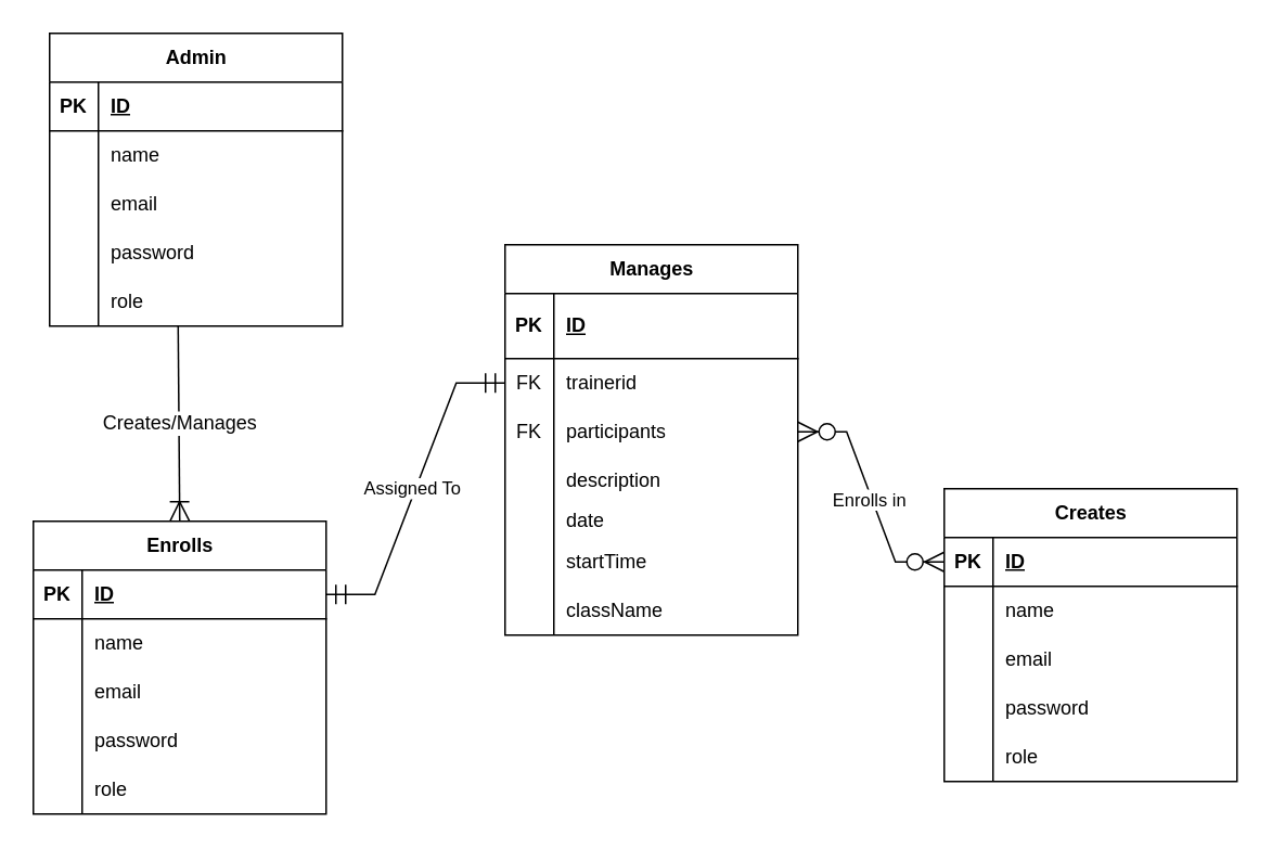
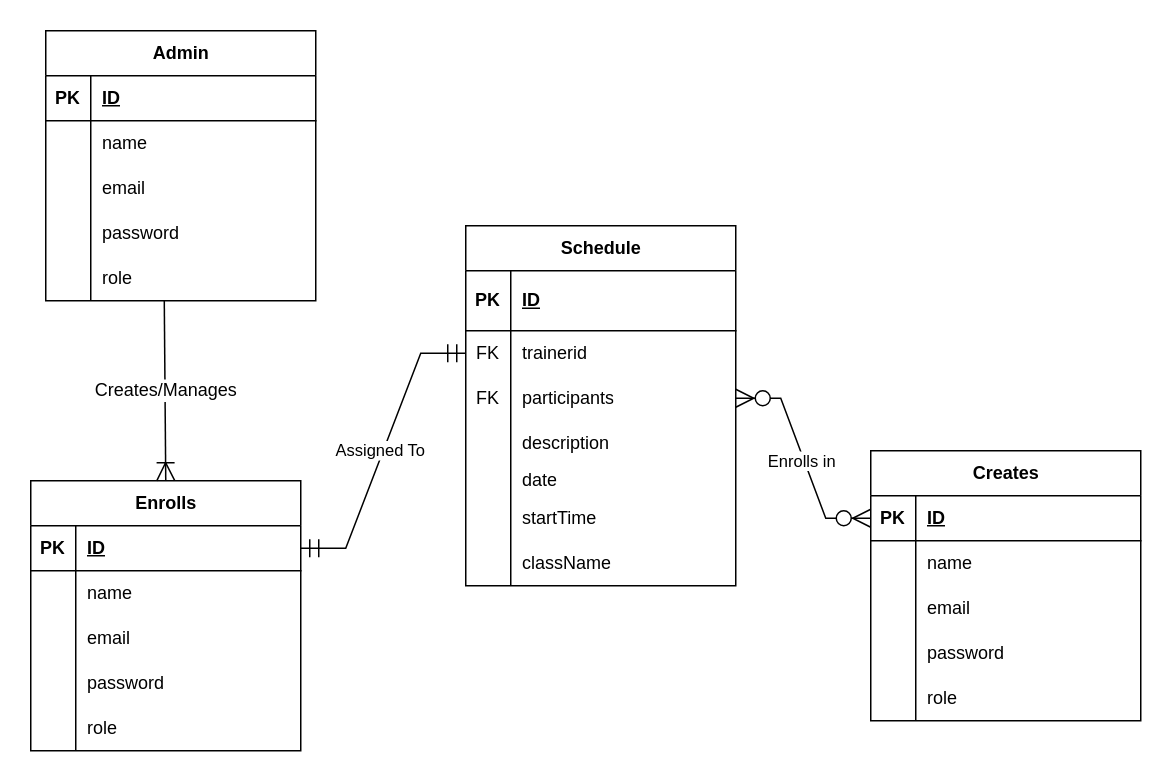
  <mxCell id="0" />
  <mxCell id="1" parent="0" />
  <mxCell id="2" value="Admin" style="shape=table;startSize=30;container=1;collapsible=1;childLayout=tableLayout;fixedRows=1;rowLines=0;fontStyle=1;align=center;resizeLast=1;html=1;" parent="1" vertex="1"><mxGeometry x="30" y="20" width="180" height="180" as="geometry" /></mxCell>
  <mxCell id="3" value="" style="shape=tableRow;horizontal=0;startSize=0;swimlaneHead=0;swimlaneBody=0;fillColor=none;collapsible=0;dropTarget=0;points=[[0,0.5],[1,0.5]];portConstraint=eastwest;top=0;left=0;right=0;bottom=1;" parent="2" vertex="1"><mxGeometry y="30" width="180" height="30" as="geometry" /></mxCell>
  <mxCell id="4" value="PK" style="shape=partialRectangle;connectable=0;fillColor=none;top=0;left=0;bottom=0;right=0;fontStyle=1;overflow=hidden;whiteSpace=wrap;html=1;" parent="3" vertex="1"><mxGeometry width="30" height="30" as="geometry"><mxRectangle width="30" height="30" as="alternateBounds" /></mxGeometry></mxCell>
  <mxCell id="5" value="ID" style="shape=partialRectangle;connectable=0;fillColor=none;top=0;left=0;bottom=0;right=0;align=left;spacingLeft=6;fontStyle=5;overflow=hidden;whiteSpace=wrap;html=1;" parent="3" vertex="1"><mxGeometry x="30" width="150" height="30" as="geometry"><mxRectangle width="150" height="30" as="alternateBounds" /></mxGeometry></mxCell>
  <mxCell id="6" value="" style="shape=tableRow;horizontal=0;startSize=0;swimlaneHead=0;swimlaneBody=0;fillColor=none;collapsible=0;dropTarget=0;points=[[0,0.5],[1,0.5]];portConstraint=eastwest;top=0;left=0;right=0;bottom=0;" parent="2" vertex="1"><mxGeometry y="60" width="180" height="30" as="geometry" /></mxCell>
  <mxCell id="7" value="" style="shape=partialRectangle;connectable=0;fillColor=none;top=0;left=0;bottom=0;right=0;editable=1;overflow=hidden;whiteSpace=wrap;html=1;" parent="6" vertex="1"><mxGeometry width="30" height="30" as="geometry"><mxRectangle width="30" height="30" as="alternateBounds" /></mxGeometry></mxCell>
  <mxCell id="8" value="name" style="shape=partialRectangle;connectable=0;fillColor=none;top=0;left=0;bottom=0;right=0;align=left;spacingLeft=6;overflow=hidden;whiteSpace=wrap;html=1;" parent="6" vertex="1"><mxGeometry x="30" width="150" height="30" as="geometry"><mxRectangle width="150" height="30" as="alternateBounds" /></mxGeometry></mxCell>
  <mxCell id="9" value="" style="shape=tableRow;horizontal=0;startSize=0;swimlaneHead=0;swimlaneBody=0;fillColor=none;collapsible=0;dropTarget=0;points=[[0,0.5],[1,0.5]];portConstraint=eastwest;top=0;left=0;right=0;bottom=0;" parent="2" vertex="1"><mxGeometry y="90" width="180" height="30" as="geometry" /></mxCell>
  <mxCell id="10" value="" style="shape=partialRectangle;connectable=0;fillColor=none;top=0;left=0;bottom=0;right=0;editable=1;overflow=hidden;whiteSpace=wrap;html=1;" parent="9" vertex="1"><mxGeometry width="30" height="30" as="geometry"><mxRectangle width="30" height="30" as="alternateBounds" /></mxGeometry></mxCell>
  <mxCell id="11" value="email&lt;span style=&quot;white-space: pre;&quot;&gt;&#09;&lt;/span&gt;" style="shape=partialRectangle;connectable=0;fillColor=none;top=0;left=0;bottom=0;right=0;align=left;spacingLeft=6;overflow=hidden;whiteSpace=wrap;html=1;" parent="9" vertex="1"><mxGeometry x="30" width="150" height="30" as="geometry"><mxRectangle width="150" height="30" as="alternateBounds" /></mxGeometry></mxCell>
  <mxCell id="12" value="" style="shape=tableRow;horizontal=0;startSize=0;swimlaneHead=0;swimlaneBody=0;fillColor=none;collapsible=0;dropTarget=0;points=[[0,0.5],[1,0.5]];portConstraint=eastwest;top=0;left=0;right=0;bottom=0;" parent="2" vertex="1"><mxGeometry y="120" width="180" height="30" as="geometry" /></mxCell>
  <mxCell id="13" value="" style="shape=partialRectangle;connectable=0;fillColor=none;top=0;left=0;bottom=0;right=0;editable=1;overflow=hidden;whiteSpace=wrap;html=1;" parent="12" vertex="1"><mxGeometry width="30" height="30" as="geometry"><mxRectangle width="30" height="30" as="alternateBounds" /></mxGeometry></mxCell>
  <mxCell id="14" value="password" style="shape=partialRectangle;connectable=0;fillColor=none;top=0;left=0;bottom=0;right=0;align=left;spacingLeft=6;overflow=hidden;whiteSpace=wrap;html=1;" parent="12" vertex="1"><mxGeometry x="30" width="150" height="30" as="geometry"><mxRectangle width="150" height="30" as="alternateBounds" /></mxGeometry></mxCell>
  <mxCell id="15" value="" style="shape=tableRow;horizontal=0;startSize=0;swimlaneHead=0;swimlaneBody=0;fillColor=none;collapsible=0;dropTarget=0;points=[[0,0.5],[1,0.5]];portConstraint=eastwest;top=0;left=0;right=0;bottom=0;" vertex="1" parent="2"><mxGeometry y="150" width="180" height="30" as="geometry" /></mxCell>
  <mxCell id="16" value="" style="shape=partialRectangle;connectable=0;fillColor=none;top=0;left=0;bottom=0;right=0;editable=1;overflow=hidden;whiteSpace=wrap;html=1;" vertex="1" parent="15"><mxGeometry width="30" height="30" as="geometry"><mxRectangle width="30" height="30" as="alternateBounds" /></mxGeometry></mxCell>
  <mxCell id="17" value="role" style="shape=partialRectangle;connectable=0;fillColor=none;top=0;left=0;bottom=0;right=0;align=left;spacingLeft=6;overflow=hidden;whiteSpace=wrap;html=1;" vertex="1" parent="15"><mxGeometry x="30" width="150" height="30" as="geometry"><mxRectangle width="150" height="30" as="alternateBounds" /></mxGeometry></mxCell>
  <mxCell id="18" value="Enrolls" style="shape=table;startSize=30;container=1;collapsible=1;childLayout=tableLayout;fixedRows=1;rowLines=0;fontStyle=1;align=center;resizeLast=1;html=1;" vertex="1" parent="1"><mxGeometry x="20" y="320" width="180" height="180" as="geometry" /></mxCell>
  <mxCell id="19" value="" style="shape=tableRow;horizontal=0;startSize=0;swimlaneHead=0;swimlaneBody=0;fillColor=none;collapsible=0;dropTarget=0;points=[[0,0.5],[1,0.5]];portConstraint=eastwest;top=0;left=0;right=0;bottom=1;" vertex="1" parent="18"><mxGeometry y="30" width="180" height="30" as="geometry" /></mxCell>
  <mxCell id="20" value="PK" style="shape=partialRectangle;connectable=0;fillColor=none;top=0;left=0;bottom=0;right=0;fontStyle=1;overflow=hidden;whiteSpace=wrap;html=1;" vertex="1" parent="19"><mxGeometry width="30" height="30" as="geometry"><mxRectangle width="30" height="30" as="alternateBounds" /></mxGeometry></mxCell>
  <mxCell id="21" value="ID" style="shape=partialRectangle;connectable=0;fillColor=none;top=0;left=0;bottom=0;right=0;align=left;spacingLeft=6;fontStyle=5;overflow=hidden;whiteSpace=wrap;html=1;" vertex="1" parent="19"><mxGeometry x="30" width="150" height="30" as="geometry"><mxRectangle width="150" height="30" as="alternateBounds" /></mxGeometry></mxCell>
  <mxCell id="22" value="" style="shape=tableRow;horizontal=0;startSize=0;swimlaneHead=0;swimlaneBody=0;fillColor=none;collapsible=0;dropTarget=0;points=[[0,0.5],[1,0.5]];portConstraint=eastwest;top=0;left=0;right=0;bottom=0;" vertex="1" parent="18"><mxGeometry y="60" width="180" height="30" as="geometry" /></mxCell>
  <mxCell id="23" value="" style="shape=partialRectangle;connectable=0;fillColor=none;top=0;left=0;bottom=0;right=0;editable=1;overflow=hidden;whiteSpace=wrap;html=1;" vertex="1" parent="22"><mxGeometry width="30" height="30" as="geometry"><mxRectangle width="30" height="30" as="alternateBounds" /></mxGeometry></mxCell>
  <mxCell id="24" value="name" style="shape=partialRectangle;connectable=0;fillColor=none;top=0;left=0;bottom=0;right=0;align=left;spacingLeft=6;overflow=hidden;whiteSpace=wrap;html=1;" vertex="1" parent="22"><mxGeometry x="30" width="150" height="30" as="geometry"><mxRectangle width="150" height="30" as="alternateBounds" /></mxGeometry></mxCell>
  <mxCell id="25" value="" style="shape=tableRow;horizontal=0;startSize=0;swimlaneHead=0;swimlaneBody=0;fillColor=none;collapsible=0;dropTarget=0;points=[[0,0.5],[1,0.5]];portConstraint=eastwest;top=0;left=0;right=0;bottom=0;" vertex="1" parent="18"><mxGeometry y="90" width="180" height="30" as="geometry" /></mxCell>
  <mxCell id="26" value="" style="shape=partialRectangle;connectable=0;fillColor=none;top=0;left=0;bottom=0;right=0;editable=1;overflow=hidden;whiteSpace=wrap;html=1;" vertex="1" parent="25"><mxGeometry width="30" height="30" as="geometry"><mxRectangle width="30" height="30" as="alternateBounds" /></mxGeometry></mxCell>
  <mxCell id="27" value="email&lt;span style=&quot;white-space: pre;&quot;&gt;&#09;&lt;/span&gt;" style="shape=partialRectangle;connectable=0;fillColor=none;top=0;left=0;bottom=0;right=0;align=left;spacingLeft=6;overflow=hidden;whiteSpace=wrap;html=1;" vertex="1" parent="25"><mxGeometry x="30" width="150" height="30" as="geometry"><mxRectangle width="150" height="30" as="alternateBounds" /></mxGeometry></mxCell>
  <mxCell id="28" value="" style="shape=tableRow;horizontal=0;startSize=0;swimlaneHead=0;swimlaneBody=0;fillColor=none;collapsible=0;dropTarget=0;points=[[0,0.5],[1,0.5]];portConstraint=eastwest;top=0;left=0;right=0;bottom=0;" vertex="1" parent="18"><mxGeometry y="120" width="180" height="30" as="geometry" /></mxCell>
  <mxCell id="29" value="" style="shape=partialRectangle;connectable=0;fillColor=none;top=0;left=0;bottom=0;right=0;editable=1;overflow=hidden;whiteSpace=wrap;html=1;" vertex="1" parent="28"><mxGeometry width="30" height="30" as="geometry"><mxRectangle width="30" height="30" as="alternateBounds" /></mxGeometry></mxCell>
  <mxCell id="30" value="password" style="shape=partialRectangle;connectable=0;fillColor=none;top=0;left=0;bottom=0;right=0;align=left;spacingLeft=6;overflow=hidden;whiteSpace=wrap;html=1;" vertex="1" parent="28"><mxGeometry x="30" width="150" height="30" as="geometry"><mxRectangle width="150" height="30" as="alternateBounds" /></mxGeometry></mxCell>
  <mxCell id="31" value="" style="shape=tableRow;horizontal=0;startSize=0;swimlaneHead=0;swimlaneBody=0;fillColor=none;collapsible=0;dropTarget=0;points=[[0,0.5],[1,0.5]];portConstraint=eastwest;top=0;left=0;right=0;bottom=0;" vertex="1" parent="18"><mxGeometry y="150" width="180" height="30" as="geometry" /></mxCell>
  <mxCell id="32" value="" style="shape=partialRectangle;connectable=0;fillColor=none;top=0;left=0;bottom=0;right=0;editable=1;overflow=hidden;whiteSpace=wrap;html=1;" vertex="1" parent="31"><mxGeometry width="30" height="30" as="geometry"><mxRectangle width="30" height="30" as="alternateBounds" /></mxGeometry></mxCell>
  <mxCell id="33" value="role" style="shape=partialRectangle;connectable=0;fillColor=none;top=0;left=0;bottom=0;right=0;align=left;spacingLeft=6;overflow=hidden;whiteSpace=wrap;html=1;" vertex="1" parent="31"><mxGeometry x="30" width="150" height="30" as="geometry"><mxRectangle width="150" height="30" as="alternateBounds" /></mxGeometry></mxCell>
  <mxCell id="34" value="Creates" style="shape=table;startSize=30;container=1;collapsible=1;childLayout=tableLayout;fixedRows=1;rowLines=0;fontStyle=1;align=center;resizeLast=1;html=1;" vertex="1" parent="1"><mxGeometry x="580" y="300" width="180" height="180" as="geometry" /></mxCell>
  <mxCell id="35" value="" style="shape=tableRow;horizontal=0;startSize=0;swimlaneHead=0;swimlaneBody=0;fillColor=none;collapsible=0;dropTarget=0;points=[[0,0.5],[1,0.5]];portConstraint=eastwest;top=0;left=0;right=0;bottom=1;" vertex="1" parent="34"><mxGeometry y="30" width="180" height="30" as="geometry" /></mxCell>
  <mxCell id="36" value="PK" style="shape=partialRectangle;connectable=0;fillColor=none;top=0;left=0;bottom=0;right=0;fontStyle=1;overflow=hidden;whiteSpace=wrap;html=1;" vertex="1" parent="35"><mxGeometry width="30" height="30" as="geometry"><mxRectangle width="30" height="30" as="alternateBounds" /></mxGeometry></mxCell>
  <mxCell id="37" value="ID" style="shape=partialRectangle;connectable=0;fillColor=none;top=0;left=0;bottom=0;right=0;align=left;spacingLeft=6;fontStyle=5;overflow=hidden;whiteSpace=wrap;html=1;" vertex="1" parent="35"><mxGeometry x="30" width="150" height="30" as="geometry"><mxRectangle width="150" height="30" as="alternateBounds" /></mxGeometry></mxCell>
  <mxCell id="38" value="" style="shape=tableRow;horizontal=0;startSize=0;swimlaneHead=0;swimlaneBody=0;fillColor=none;collapsible=0;dropTarget=0;points=[[0,0.5],[1,0.5]];portConstraint=eastwest;top=0;left=0;right=0;bottom=0;" vertex="1" parent="34"><mxGeometry y="60" width="180" height="30" as="geometry" /></mxCell>
  <mxCell id="39" value="" style="shape=partialRectangle;connectable=0;fillColor=none;top=0;left=0;bottom=0;right=0;editable=1;overflow=hidden;whiteSpace=wrap;html=1;" vertex="1" parent="38"><mxGeometry width="30" height="30" as="geometry"><mxRectangle width="30" height="30" as="alternateBounds" /></mxGeometry></mxCell>
  <mxCell id="40" value="name" style="shape=partialRectangle;connectable=0;fillColor=none;top=0;left=0;bottom=0;right=0;align=left;spacingLeft=6;overflow=hidden;whiteSpace=wrap;html=1;" vertex="1" parent="38"><mxGeometry x="30" width="150" height="30" as="geometry"><mxRectangle width="150" height="30" as="alternateBounds" /></mxGeometry></mxCell>
  <mxCell id="41" value="" style="shape=tableRow;horizontal=0;startSize=0;swimlaneHead=0;swimlaneBody=0;fillColor=none;collapsible=0;dropTarget=0;points=[[0,0.5],[1,0.5]];portConstraint=eastwest;top=0;left=0;right=0;bottom=0;" vertex="1" parent="34"><mxGeometry y="90" width="180" height="30" as="geometry" /></mxCell>
  <mxCell id="42" value="" style="shape=partialRectangle;connectable=0;fillColor=none;top=0;left=0;bottom=0;right=0;editable=1;overflow=hidden;whiteSpace=wrap;html=1;" vertex="1" parent="41"><mxGeometry width="30" height="30" as="geometry"><mxRectangle width="30" height="30" as="alternateBounds" /></mxGeometry></mxCell>
  <mxCell id="43" value="email&lt;span style=&quot;white-space: pre;&quot;&gt;&#09;&lt;/span&gt;" style="shape=partialRectangle;connectable=0;fillColor=none;top=0;left=0;bottom=0;right=0;align=left;spacingLeft=6;overflow=hidden;whiteSpace=wrap;html=1;" vertex="1" parent="41"><mxGeometry x="30" width="150" height="30" as="geometry"><mxRectangle width="150" height="30" as="alternateBounds" /></mxGeometry></mxCell>
  <mxCell id="44" value="" style="shape=tableRow;horizontal=0;startSize=0;swimlaneHead=0;swimlaneBody=0;fillColor=none;collapsible=0;dropTarget=0;points=[[0,0.5],[1,0.5]];portConstraint=eastwest;top=0;left=0;right=0;bottom=0;" vertex="1" parent="34"><mxGeometry y="120" width="180" height="30" as="geometry" /></mxCell>
  <mxCell id="45" value="" style="shape=partialRectangle;connectable=0;fillColor=none;top=0;left=0;bottom=0;right=0;editable=1;overflow=hidden;whiteSpace=wrap;html=1;" vertex="1" parent="44"><mxGeometry width="30" height="30" as="geometry"><mxRectangle width="30" height="30" as="alternateBounds" /></mxGeometry></mxCell>
  <mxCell id="46" value="password" style="shape=partialRectangle;connectable=0;fillColor=none;top=0;left=0;bottom=0;right=0;align=left;spacingLeft=6;overflow=hidden;whiteSpace=wrap;html=1;" vertex="1" parent="44"><mxGeometry x="30" width="150" height="30" as="geometry"><mxRectangle width="150" height="30" as="alternateBounds" /></mxGeometry></mxCell>
  <mxCell id="47" value="" style="shape=tableRow;horizontal=0;startSize=0;swimlaneHead=0;swimlaneBody=0;fillColor=none;collapsible=0;dropTarget=0;points=[[0,0.5],[1,0.5]];portConstraint=eastwest;top=0;left=0;right=0;bottom=0;" vertex="1" parent="34"><mxGeometry y="150" width="180" height="30" as="geometry" /></mxCell>
  <mxCell id="48" value="" style="shape=partialRectangle;connectable=0;fillColor=none;top=0;left=0;bottom=0;right=0;editable=1;overflow=hidden;whiteSpace=wrap;html=1;" vertex="1" parent="47"><mxGeometry width="30" height="30" as="geometry"><mxRectangle width="30" height="30" as="alternateBounds" /></mxGeometry></mxCell>
  <mxCell id="49" value="role" style="shape=partialRectangle;connectable=0;fillColor=none;top=0;left=0;bottom=0;right=0;align=left;spacingLeft=6;overflow=hidden;whiteSpace=wrap;html=1;" vertex="1" parent="47"><mxGeometry x="30" width="150" height="30" as="geometry"><mxRectangle width="150" height="30" as="alternateBounds" /></mxGeometry></mxCell>
  <mxCell id="50" value="" style="edgeStyle=entityRelationEdgeStyle;fontSize=12;html=1;endArrow=ERzeroToMany;endFill=1;startArrow=ERzeroToMany;rounded=0;entryX=0;entryY=0.5;entryDx=0;entryDy=0;exitX=1;exitY=0.5;exitDx=0;exitDy=0;endSize=10;startSize=10;" edge="1" parent="1" source="61" target="35"><mxGeometry width="100" height="100" relative="1" as="geometry"><mxPoint x="480" y="260" as="sourcePoint" /><mxPoint x="580" y="345" as="targetPoint" /><Array as="points"><mxPoint x="710" y="320" /><mxPoint x="570" y="360" /><mxPoint x="560" y="380" /></Array></mxGeometry></mxCell>
  <mxCell id="51" value="Enrolls in" style="edgeLabel;html=1;align=center;verticalAlign=middle;resizable=0;points=[];" vertex="1" connectable="0" parent="50"><mxGeometry x="0.021" y="-2" relative="1" as="geometry"><mxPoint as="offset" /></mxGeometry></mxCell>
  <mxCell id="52" value="" style="edgeStyle=entityRelationEdgeStyle;fontSize=12;html=1;endArrow=ERmandOne;startArrow=ERmandOne;rounded=0;entryX=0;entryY=0.5;entryDx=0;entryDy=0;endSize=10;startSize=10;" edge="1" parent="1" source="19" target="58"><mxGeometry width="100" height="100" relative="1" as="geometry"><mxPoint x="320" y="380" as="sourcePoint" /><mxPoint x="300" y="235" as="targetPoint" /><Array as="points"><mxPoint x="300" y="390" /><mxPoint x="280" y="360" /></Array></mxGeometry></mxCell>
  <mxCell id="53" value="Assigned To" style="edgeLabel;html=1;align=center;verticalAlign=middle;resizable=0;points=[];" vertex="1" connectable="0" parent="52"><mxGeometry x="-0.007" y="2" relative="1" as="geometry"><mxPoint as="offset" /></mxGeometry></mxCell>
- <mxCell id="54" value="Manages" style="shape=table;startSize=30;container=1;collapsible=1;childLayout=tableLayout;fixedRows=1;rowLines=0;fontStyle=1;align=center;resizeLast=1;html=1;" vertex="1" parent="1"><mxGeometry x="310" y="150" width="180" height="240" as="geometry" /></mxCell>
+ <mxCell id="54" value="Schedule" style="shape=table;startSize=30;container=1;collapsible=1;childLayout=tableLayout;fixedRows=1;rowLines=0;fontStyle=1;align=center;resizeLast=1;html=1;" vertex="1" parent="1"><mxGeometry x="310" y="150" width="180" height="240" as="geometry" /></mxCell>
  <mxCell id="55" value="" style="shape=tableRow;horizontal=0;startSize=0;swimlaneHead=0;swimlaneBody=0;fillColor=none;collapsible=0;dropTarget=0;points=[[0,0.5],[1,0.5]];portConstraint=eastwest;top=0;left=0;right=0;bottom=1;" vertex="1" parent="54"><mxGeometry y="30" width="180" height="40" as="geometry" /></mxCell>
  <mxCell id="56" value="PK" style="shape=partialRectangle;connectable=0;fillColor=none;top=0;left=0;bottom=0;right=0;fontStyle=1;overflow=hidden;whiteSpace=wrap;html=1;" vertex="1" parent="55"><mxGeometry width="30" height="40" as="geometry"><mxRectangle width="30" height="40" as="alternateBounds" /></mxGeometry></mxCell>
  <mxCell id="57" value="ID" style="shape=partialRectangle;connectable=0;fillColor=none;top=0;left=0;bottom=0;right=0;align=left;spacingLeft=6;fontStyle=5;overflow=hidden;whiteSpace=wrap;html=1;" vertex="1" parent="55"><mxGeometry x="30" width="150" height="40" as="geometry"><mxRectangle width="150" height="40" as="alternateBounds" /></mxGeometry></mxCell>
  <mxCell id="58" value="" style="shape=tableRow;horizontal=0;startSize=0;swimlaneHead=0;swimlaneBody=0;fillColor=none;collapsible=0;dropTarget=0;points=[[0,0.5],[1,0.5]];portConstraint=eastwest;top=0;left=0;right=0;bottom=0;" vertex="1" parent="54"><mxGeometry y="70" width="180" height="30" as="geometry" /></mxCell>
  <mxCell id="59" value="FK" style="shape=partialRectangle;connectable=0;fillColor=none;top=0;left=0;bottom=0;right=0;fontStyle=0;overflow=hidden;whiteSpace=wrap;html=1;" vertex="1" parent="58"><mxGeometry width="30" height="30" as="geometry"><mxRectangle width="30" height="30" as="alternateBounds" /></mxGeometry></mxCell>
  <mxCell id="60" value="trainerid" style="shape=partialRectangle;connectable=0;fillColor=none;top=0;left=0;bottom=0;right=0;align=left;spacingLeft=6;fontStyle=0;overflow=hidden;whiteSpace=wrap;html=1;" vertex="1" parent="58"><mxGeometry x="30" width="150" height="30" as="geometry"><mxRectangle width="150" height="30" as="alternateBounds" /></mxGeometry></mxCell>
  <mxCell id="61" value="" style="shape=tableRow;horizontal=0;startSize=0;swimlaneHead=0;swimlaneBody=0;fillColor=none;collapsible=0;dropTarget=0;points=[[0,0.5],[1,0.5]];portConstraint=eastwest;top=0;left=0;right=0;bottom=0;" vertex="1" parent="54"><mxGeometry y="100" width="180" height="30" as="geometry" /></mxCell>
  <mxCell id="62" value="FK" style="shape=partialRectangle;connectable=0;fillColor=none;top=0;left=0;bottom=0;right=0;fontStyle=0;overflow=hidden;whiteSpace=wrap;html=1;" vertex="1" parent="61"><mxGeometry width="30" height="30" as="geometry"><mxRectangle width="30" height="30" as="alternateBounds" /></mxGeometry></mxCell>
  <mxCell id="63" value="participants" style="shape=partialRectangle;connectable=0;fillColor=none;top=0;left=0;bottom=0;right=0;align=left;spacingLeft=6;fontStyle=0;overflow=hidden;whiteSpace=wrap;html=1;" vertex="1" parent="61"><mxGeometry x="30" width="150" height="30" as="geometry"><mxRectangle width="150" height="30" as="alternateBounds" /></mxGeometry></mxCell>
  <mxCell id="64" value="" style="shape=tableRow;horizontal=0;startSize=0;swimlaneHead=0;swimlaneBody=0;fillColor=none;collapsible=0;dropTarget=0;points=[[0,0.5],[1,0.5]];portConstraint=eastwest;top=0;left=0;right=0;bottom=0;" vertex="1" parent="54"><mxGeometry y="130" width="180" height="30" as="geometry" /></mxCell>
  <mxCell id="65" value="" style="shape=partialRectangle;connectable=0;fillColor=none;top=0;left=0;bottom=0;right=0;editable=1;overflow=hidden;whiteSpace=wrap;html=1;" vertex="1" parent="64"><mxGeometry width="30" height="30" as="geometry"><mxRectangle width="30" height="30" as="alternateBounds" /></mxGeometry></mxCell>
  <mxCell id="66" value="description" style="shape=partialRectangle;connectable=0;fillColor=none;top=0;left=0;bottom=0;right=0;align=left;spacingLeft=6;overflow=hidden;whiteSpace=wrap;html=1;" vertex="1" parent="64"><mxGeometry x="30" width="150" height="30" as="geometry"><mxRectangle width="150" height="30" as="alternateBounds" /></mxGeometry></mxCell>
  <mxCell id="67" value="" style="shape=tableRow;horizontal=0;startSize=0;swimlaneHead=0;swimlaneBody=0;fillColor=none;collapsible=0;dropTarget=0;points=[[0,0.5],[1,0.5]];portConstraint=eastwest;top=0;left=0;right=0;bottom=0;" vertex="1" parent="54"><mxGeometry y="160" width="180" height="20" as="geometry" /></mxCell>
  <mxCell id="68" value="" style="shape=partialRectangle;connectable=0;fillColor=none;top=0;left=0;bottom=0;right=0;editable=1;overflow=hidden;whiteSpace=wrap;html=1;" vertex="1" parent="67"><mxGeometry width="30" height="20" as="geometry"><mxRectangle width="30" height="20" as="alternateBounds" /></mxGeometry></mxCell>
  <mxCell id="69" value="date" style="shape=partialRectangle;connectable=0;fillColor=none;top=0;left=0;bottom=0;right=0;align=left;spacingLeft=6;overflow=hidden;whiteSpace=wrap;html=1;" vertex="1" parent="67"><mxGeometry x="30" width="150" height="20" as="geometry"><mxRectangle width="150" height="20" as="alternateBounds" /></mxGeometry></mxCell>
  <mxCell id="70" value="" style="shape=tableRow;horizontal=0;startSize=0;swimlaneHead=0;swimlaneBody=0;fillColor=none;collapsible=0;dropTarget=0;points=[[0,0.5],[1,0.5]];portConstraint=eastwest;top=0;left=0;right=0;bottom=0;" vertex="1" parent="54"><mxGeometry y="180" width="180" height="30" as="geometry" /></mxCell>
  <mxCell id="71" value="" style="shape=partialRectangle;connectable=0;fillColor=none;top=0;left=0;bottom=0;right=0;editable=1;overflow=hidden;whiteSpace=wrap;html=1;" vertex="1" parent="70"><mxGeometry width="30" height="30" as="geometry"><mxRectangle width="30" height="30" as="alternateBounds" /></mxGeometry></mxCell>
  <mxCell id="72" value="startTime" style="shape=partialRectangle;connectable=0;fillColor=none;top=0;left=0;bottom=0;right=0;align=left;spacingLeft=6;overflow=hidden;whiteSpace=wrap;html=1;" vertex="1" parent="70"><mxGeometry x="30" width="150" height="30" as="geometry"><mxRectangle width="150" height="30" as="alternateBounds" /></mxGeometry></mxCell>
  <mxCell id="73" value="" style="shape=tableRow;horizontal=0;startSize=0;swimlaneHead=0;swimlaneBody=0;fillColor=none;collapsible=0;dropTarget=0;points=[[0,0.5],[1,0.5]];portConstraint=eastwest;top=0;left=0;right=0;bottom=0;" vertex="1" parent="54"><mxGeometry y="210" width="180" height="30" as="geometry" /></mxCell>
  <mxCell id="74" value="" style="shape=partialRectangle;connectable=0;fillColor=none;top=0;left=0;bottom=0;right=0;editable=1;overflow=hidden;whiteSpace=wrap;html=1;" vertex="1" parent="73"><mxGeometry width="30" height="30" as="geometry"><mxRectangle width="30" height="30" as="alternateBounds" /></mxGeometry></mxCell>
  <mxCell id="75" value="className" style="shape=partialRectangle;connectable=0;fillColor=none;top=0;left=0;bottom=0;right=0;align=left;spacingLeft=6;overflow=hidden;whiteSpace=wrap;html=1;" vertex="1" parent="73"><mxGeometry x="30" width="150" height="30" as="geometry"><mxRectangle width="150" height="30" as="alternateBounds" /></mxGeometry></mxCell>
  <mxCell id="76" value="Creates/Manages" style="fontSize=12;html=1;endArrow=ERoneToMany;rounded=0;entryX=0.5;entryY=0;entryDx=0;entryDy=0;exitX=0.439;exitY=1;exitDx=0;exitDy=0;exitPerimeter=0;endSize=10;startSize=10;" edge="1" parent="1" source="15" target="18"><mxGeometry width="100" height="100" relative="1" as="geometry"><mxPoint x="-40" y="140" as="sourcePoint" /><mxPoint x="60" y="272" as="targetPoint" /></mxGeometry></mxCell>
